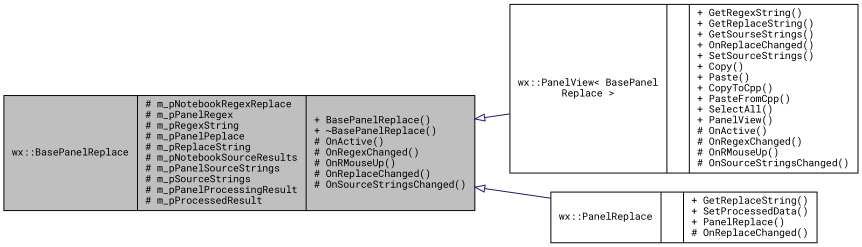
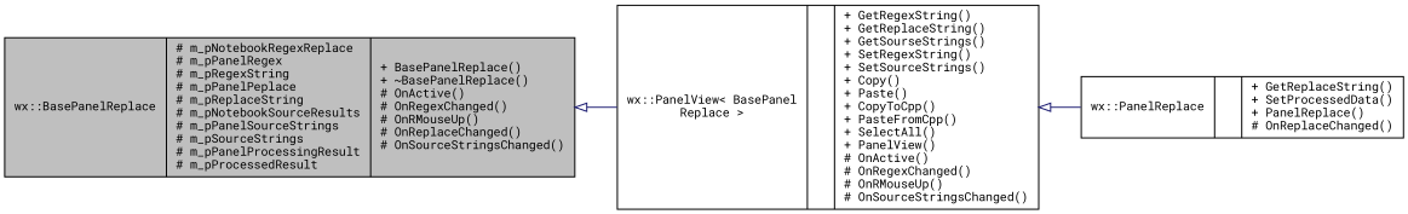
  digraph {
    fontname="Roboto Mono"
    rankdir=LR
    node [color=black fillcolor=white fontname="Roboto Mono" fontsize=10 shape=record style=filled]
    edge [arrowtail=onormal color=midnightblue dir=back fontname="Roboto Mono" fontsize=10 labelfontname=Verdana labelfontsize=10 style=solid]
    n1 [fillcolor=grey75 fontcolor=black height=0.2 label="{wx::BasePanelReplace\n|# m_pNotebookRegexReplace\l# m_pPanelRegex\l# m_pRegexString\l# m_pPanelPeplace\l# m_pReplaceString\l# m_pNotebookSourceResults\l# m_pPanelSourceStrings\l# m_pSourceStrings\l# m_pPanelProcessingResult\l# m_pProcessedResult\l|+ BasePanelReplace()\l+ ~BasePanelReplace()\l# OnActive()\l# OnRegexChanged()\l# OnRMouseUp()\l# OnReplaceChanged()\l# OnSourceStringsChanged()\l}" width=0.4]
-   n2 [height=0.2 label="{wx::PanelView\< BasePanel\lReplace \>\n||+ GetRegexString()\l+ GetReplaceString()\l+ GetSourseStrings()\l+ OnReplaceChanged()\l+ SetSourceStrings()\l+ Copy()\l+ Paste()\l+ CopyToCpp()\l+ PasteFromCpp()\l+ SelectAll()\l+ PanelView()\l# OnActive()\l# OnRegexChanged()\l# OnRMouseUp()\l# OnSourceStringsChanged()\l}" width=0.4]
+   n2 [height=0.2 label="{wx::PanelView\< BasePanel\lReplace \>\n||+ GetRegexString()\l+ GetReplaceString()\l+ GetSourseStrings()\l+ SetRegexString()\l+ SetSourceStrings()\l+ Copy()\l+ Paste()\l+ CopyToCpp()\l+ PasteFromCpp()\l+ SelectAll()\l+ PanelView()\l# OnActive()\l# OnRegexChanged()\l# OnRMouseUp()\l# OnSourceStringsChanged()\l}" width=0.4]
    n3 [height=0.2 label="{wx::PanelReplace\n||+ GetReplaceString()\l+ SetProcessedData()\l+ PanelReplace()\l# OnReplaceChanged()\l}" width=0.4]
    n1 -> n2
-   n1 -> n3
+   n2 -> n3
  }
